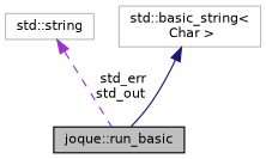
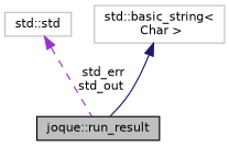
  digraph {
    node [color=grey75 fillcolor=white fontname=Helvetica fontsize=10 shape=record style=filled]
    edge [dir=back fontname=Helvetica fontsize=10 labelfontname=Helvetica labelfontsize=10]
-   n1 [color=black fillcolor=grey75 fontcolor=black height=0.2 label="joque::run_basic" width=0.4]
-   n2 [height=0.2 label="std::string" width=0.4]
+   n1 [color=black fillcolor=grey75 fontcolor=black height=0.2 label="joque::run_result" width=0.4]
+   n2 [height=0.2 label="std::std" width=0.4]
    n3 [height=0.2 label="std::basic_string\<\l Char \>" width=0.4]
    n2 -> n1 [color=darkorchid3 label=" std_err\nstd_out" style=dashed]
    n3 -> n1 [color=midnightblue style=solid]
  }
